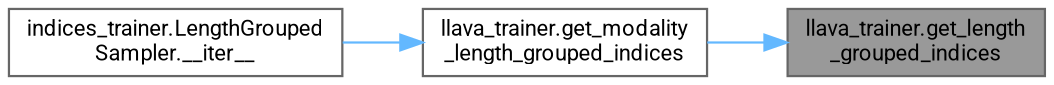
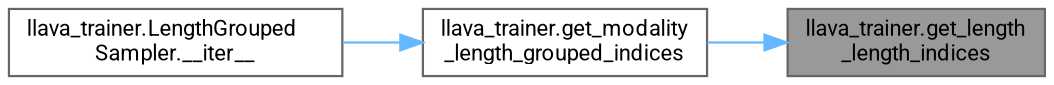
  digraph {
    fontname=Roboto
    rankdir=RL
    node [color=grey40 fillcolor=white fontname=Roboto fontsize=10 shape=box style=filled]
    edge [color=steelblue1 dir=back fontname=Roboto fontsize=10 labelfontname=Helvetica labelfontsize=10 style=solid]
-   n1 [color=gray40 fillcolor=grey60 fontcolor=black height=0.2 label="llava_trainer.get_length\l_grouped_indices" width=0.4]
+   n1 [color=gray40 fillcolor=grey60 fontcolor=black height=0.2 label="llava_trainer.get_length\l_length_indices" width=0.4]
    n2 [height=0.2 label="llava_trainer.get_modality\l_length_grouped_indices" width=0.4]
-   n3 [height=0.2 label="indices_trainer.LengthGrouped\lSampler.__iter__" width=0.4]
+   n3 [height=0.2 label="llava_trainer.LengthGrouped\lSampler.__iter__" width=0.4]
    n1 -> n2
    n2 -> n3
  }
